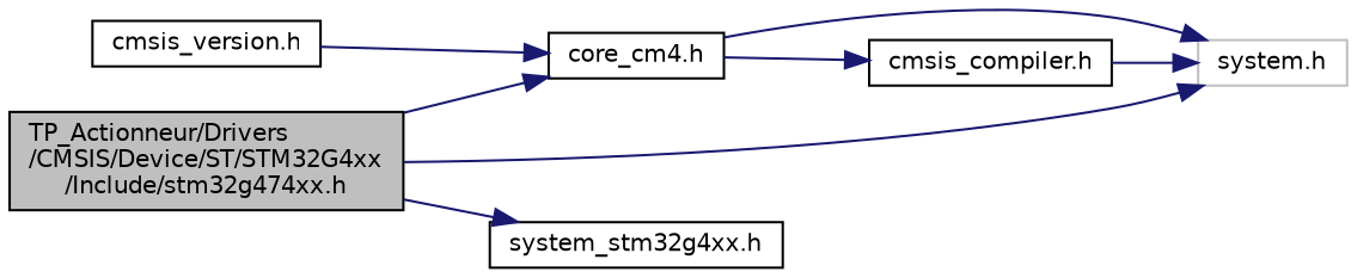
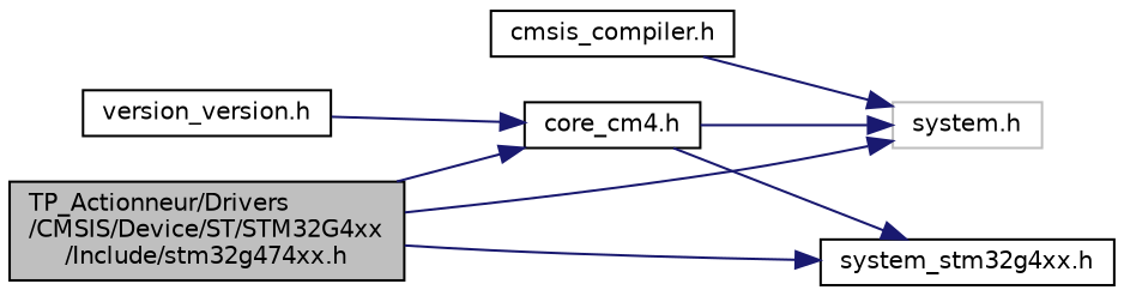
  digraph {
    fontname="DejaVu Sans"
    rankdir=LR
    node [color=black fillcolor=white fontname="DejaVu Sans" fontsize=10 shape=record style=filled]
    edge [color=midnightblue fontname="DejaVu Sans" fontsize=10 labelfontname=Helvetica labelfontsize=10 style=solid]
    n1 [fillcolor=grey75 fontcolor=black height=0.2 label="TP_Actionneur/Drivers\l/CMSIS/Device/ST/STM32G4xx\l/Include/stm32g474xx.h" width=0.4]
    n2 [height=0.2 label="core_cm4.h" width=0.4]
    n3 [color=grey75 height=0.2 label="system.h" width=0.4]
    n4 [height=0.2 label="system_stm32g4xx.h" width=0.4]
    n5 [height=0.2 label="cmsis_compiler.h" width=0.4]
-   n6 [height=0.2 label="cmsis_version.h" width=0.4]
+   n6 [height=0.2 label="version_version.h" width=0.4]
    n1 -> n2
    n1 -> n3
    n1 -> n4
    n2 -> n3
-   n2 -> n5
+   n2 -> n4
    n5 -> n3
    n6 -> n2
  }
